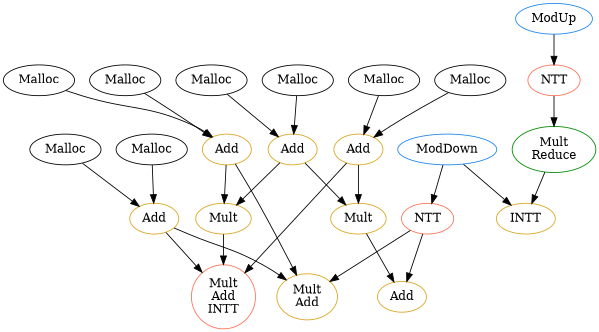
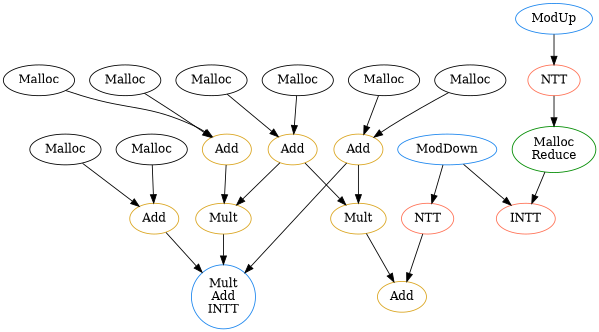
  digraph {
    node [color=goldenrod]
    n1 [label=Add]
-   n2 [color=coral1 label="Mult\nAdd\nINTT"]
-   n3 [label="Mult\nAdd"]
+   n2 [color=dodgerblue2 label="Mult\nAdd\nINTT"]
    n4 [label=Add]
    n5 [label=Mult]
    n6 [label=Mult]
    n7 [label=Add]
    n8 [color=black label=Malloc]
    n9 [color=black label=Malloc]
    n10 [color=black label=Malloc]
    n11 [color=black label=Malloc]
    n12 [label=Add]
    n13 [label=Add]
    n14 [color=black label=Malloc]
    n15 [color=black label=Malloc]
    n16 [color=black label=Malloc]
    n17 [color=black label=Malloc]
    n18 [color=dodgerblue2 label=ModUp]
    n19 [color=coral1 label=NTT]
-   n20 [color=green4 label="Mult\nReduce"]
-   n21 [label=INTT]
+   n20 [color=green4 label="Malloc\nReduce"]
+   n21 [color=coral1 label=INTT]
    n22 [color=dodgerblue2 label=ModDown]
    n23 [color=coral1 label=NTT]
    n1 -> n2
-   n1 -> n3
    n4 -> n5
    n4 -> n6
    n5 -> n2
    n6 -> n7
    n8 -> n1
    n9 -> n4
    n10 -> n1
    n11 -> n4
-   n12 -> n3
    n12 -> n5
    n13 -> n2
    n13 -> n6
    n14 -> n12
    n15 -> n13
    n16 -> n12
    n17 -> n13
    n18 -> n19
    n19 -> n20
    n20 -> n21
    n22 -> n21
    n22 -> n23
-   n23 -> n3
    n23 -> n7
  }
